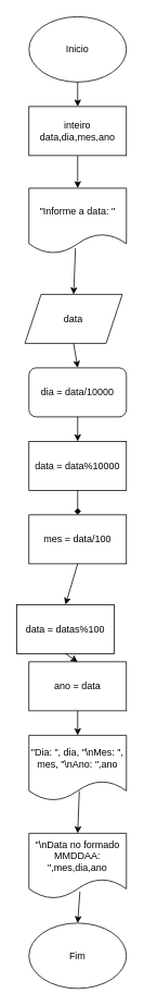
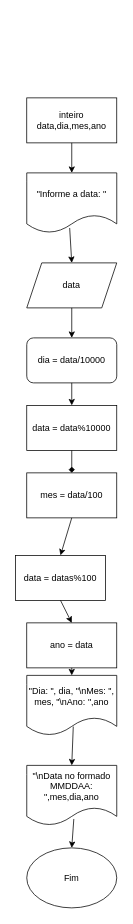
  <mxCell id="0" />
  <mxCell id="1" parent="0" />
- <mxCell id="2" value="Inicio" style="ellipse;whiteSpace=wrap;html=1;" vertex="1" parent="1"><mxGeometry x="35" y="20" width="120" height="80" as="geometry" /></mxCell>
  <mxCell id="3" value="Fim" style="ellipse;whiteSpace=wrap;html=1;" vertex="1" parent="1"><mxGeometry x="35" y="1130" width="120" height="80" as="geometry" /></mxCell>
  <mxCell id="4" value="inteiro data,dia,mes,ano" style="rounded=0;whiteSpace=wrap;html=1;" vertex="1" parent="1"><mxGeometry x="35" y="130" width="120" height="60" as="geometry" /></mxCell>
  <mxCell id="5" value="&quot;Informe a data: &quot;" style="shape=document;whiteSpace=wrap;html=1;boundedLbl=1;" vertex="1" parent="1"><mxGeometry x="35" y="230" width="120" height="80" as="geometry" /></mxCell>
- <mxCell id="6" value="data" style="shape=parallelogram;perimeter=parallelogramPerimeter;whiteSpace=wrap;html=1;fixedSize=1;" vertex="1" parent="1"><mxGeometry x="30" y="360" width="120" height="60" as="geometry" /></mxCell>
+ <mxCell id="6" value="data" style="shape=parallelogram;perimeter=parallelogramPerimeter;whiteSpace=wrap;html=1;fixedSize=1;" vertex="1" parent="1"><mxGeometry x="35" y="350" width="120" height="60" as="geometry" /></mxCell>
  <mxCell id="7" value="dia = data/10000" style="whiteSpace=wrap;html=1;rounded=1;" vertex="1" parent="1"><mxGeometry x="35" y="450" width="120" height="60" as="geometry" /></mxCell>
  <mxCell id="8" value="data = data%10000" style="rounded=0;whiteSpace=wrap;html=1;" vertex="1" parent="1"><mxGeometry x="35" y="540" width="120" height="60" as="geometry" /></mxCell>
  <mxCell id="9" value="mes = data/100" style="rounded=0;whiteSpace=wrap;html=1;" vertex="1" parent="1"><mxGeometry x="35" y="630" width="120" height="60" as="geometry" /></mxCell>
  <mxCell id="10" value="data = datas%100" style="rounded=0;whiteSpace=wrap;html=1;" vertex="1" parent="1"><mxGeometry x="20" y="740" width="120" height="60" as="geometry" /></mxCell>
- <mxCell id="11" value="ano = data" style="rounded=0;whiteSpace=wrap;html=1;" vertex="1" parent="1"><mxGeometry x="35" y="810" width="120" height="60" as="geometry" /></mxCell>
+ <mxCell id="11" value="ano = data" style="rounded=0;whiteSpace=wrap;html=1;" vertex="1" parent="1"><mxGeometry x="35" y="830" width="120" height="60" as="geometry" /></mxCell>
  <mxCell id="12" value="&quot;Dia: &quot;, dia, &quot;\nMes: &quot;, mes, &quot;\nAno: &quot;,ano" style="shape=document;whiteSpace=wrap;html=1;boundedLbl=1;" vertex="1" parent="1"><mxGeometry x="35" y="900" width="120" height="80" as="geometry" /></mxCell>
  <mxCell id="13" value="&quot;\nData no formado MMDDAA: &quot;,mes,dia,ano" style="shape=document;whiteSpace=wrap;html=1;boundedLbl=1;" vertex="1" parent="1"><mxGeometry x="35" y="1020" width="120" height="80" as="geometry" /></mxCell>
- <mxCell id="14" value="" style="endArrow=classic;html=1;rounded=0;exitX=0.5;exitY=1;exitDx=0;exitDy=0;entryX=0.5;entryY=0;entryDx=0;entryDy=0;" edge="1" parent="1" source="2" target="4"><mxGeometry width="50" height="50" relative="1" as="geometry"><mxPoint x="85" y="280" as="sourcePoint" /><mxPoint x="135" y="230" as="targetPoint" /></mxGeometry></mxCell>
  <mxCell id="15" value="" style="endArrow=classic;html=1;rounded=0;exitX=0.5;exitY=1;exitDx=0;exitDy=0;entryX=0.5;entryY=0;entryDx=0;entryDy=0;" edge="1" parent="1" source="4" target="5"><mxGeometry width="50" height="50" relative="1" as="geometry"><mxPoint x="85" y="280" as="sourcePoint" /><mxPoint x="135" y="230" as="targetPoint" /></mxGeometry></mxCell>
  <mxCell id="16" value="" style="endArrow=classic;html=1;rounded=0;exitX=0.477;exitY=0.918;exitDx=0;exitDy=0;exitPerimeter=0;entryX=0.5;entryY=0;entryDx=0;entryDy=0;" edge="1" parent="1" source="5" target="6"><mxGeometry width="50" height="50" relative="1" as="geometry"><mxPoint x="85" y="280" as="sourcePoint" /><mxPoint x="135" y="230" as="targetPoint" /></mxGeometry></mxCell>
  <mxCell id="17" value="" style="endArrow=classic;html=1;rounded=0;exitX=0.5;exitY=1;exitDx=0;exitDy=0;entryX=0.5;entryY=0;entryDx=0;entryDy=0;" edge="1" parent="1" source="6" target="7"><mxGeometry width="50" height="50" relative="1" as="geometry"><mxPoint x="85" y="280" as="sourcePoint" /><mxPoint x="135" y="230" as="targetPoint" /></mxGeometry></mxCell>
  <mxCell id="18" value="" style="endArrow=classic;html=1;rounded=0;exitX=0.5;exitY=1;exitDx=0;exitDy=0;entryX=0.5;entryY=0;entryDx=0;entryDy=0;" edge="1" parent="1" source="7" target="8"><mxGeometry width="50" height="50" relative="1" as="geometry"><mxPoint x="85" y="580" as="sourcePoint" /><mxPoint x="135" y="530" as="targetPoint" /></mxGeometry></mxCell>
  <mxCell id="19" value="" style="endArrow=diamond;html=1;rounded=0;exitX=0.5;exitY=1;exitDx=0;exitDy=0;entryX=0.5;entryY=0;entryDx=0;entryDy=0;" edge="1" parent="1" source="8" target="9"><mxGeometry width="50" height="50" relative="1" as="geometry"><mxPoint x="85" y="580" as="sourcePoint" /><mxPoint x="135" y="530" as="targetPoint" /></mxGeometry></mxCell>
  <mxCell id="20" value="" style="endArrow=classic;html=1;rounded=0;exitX=0.5;exitY=1;exitDx=0;exitDy=0;entryX=0.5;entryY=0;entryDx=0;entryDy=0;" edge="1" parent="1" source="9" target="10"><mxGeometry width="50" height="50" relative="1" as="geometry"><mxPoint x="85" y="580" as="sourcePoint" /><mxPoint x="135" y="530" as="targetPoint" /></mxGeometry></mxCell>
  <mxCell id="21" value="" style="endArrow=classic;html=1;rounded=0;exitX=0.5;exitY=1;exitDx=0;exitDy=0;entryX=0.5;entryY=0;entryDx=0;entryDy=0;" edge="1" parent="1" source="10" target="11"><mxGeometry width="50" height="50" relative="1" as="geometry"><mxPoint x="85" y="780" as="sourcePoint" /><mxPoint x="135" y="730" as="targetPoint" /></mxGeometry></mxCell>
  <mxCell id="22" value="" style="endArrow=classic;html=1;rounded=0;exitX=0.5;exitY=1;exitDx=0;exitDy=0;entryX=0.5;entryY=0;entryDx=0;entryDy=0;" edge="1" parent="1" source="11" target="12"><mxGeometry width="50" height="50" relative="1" as="geometry"><mxPoint x="85" y="880" as="sourcePoint" /><mxPoint x="135" y="830" as="targetPoint" /></mxGeometry></mxCell>
  <mxCell id="23" value="" style="endArrow=classic;html=1;rounded=0;exitX=0.517;exitY=0.853;exitDx=0;exitDy=0;exitPerimeter=0;entryX=0.5;entryY=0;entryDx=0;entryDy=0;" edge="1" parent="1" source="12" target="13"><mxGeometry width="50" height="50" relative="1" as="geometry"><mxPoint x="85" y="880" as="sourcePoint" /><mxPoint x="135" y="830" as="targetPoint" /></mxGeometry></mxCell>
  <mxCell id="24" value="" style="endArrow=classic;html=1;rounded=0;exitX=0.523;exitY=0.893;exitDx=0;exitDy=0;exitPerimeter=0;entryX=0.5;entryY=0;entryDx=0;entryDy=0;" edge="1" parent="1" source="13" target="3"><mxGeometry width="50" height="50" relative="1" as="geometry"><mxPoint x="85" y="980" as="sourcePoint" /><mxPoint x="135" y="930" as="targetPoint" /></mxGeometry></mxCell>
